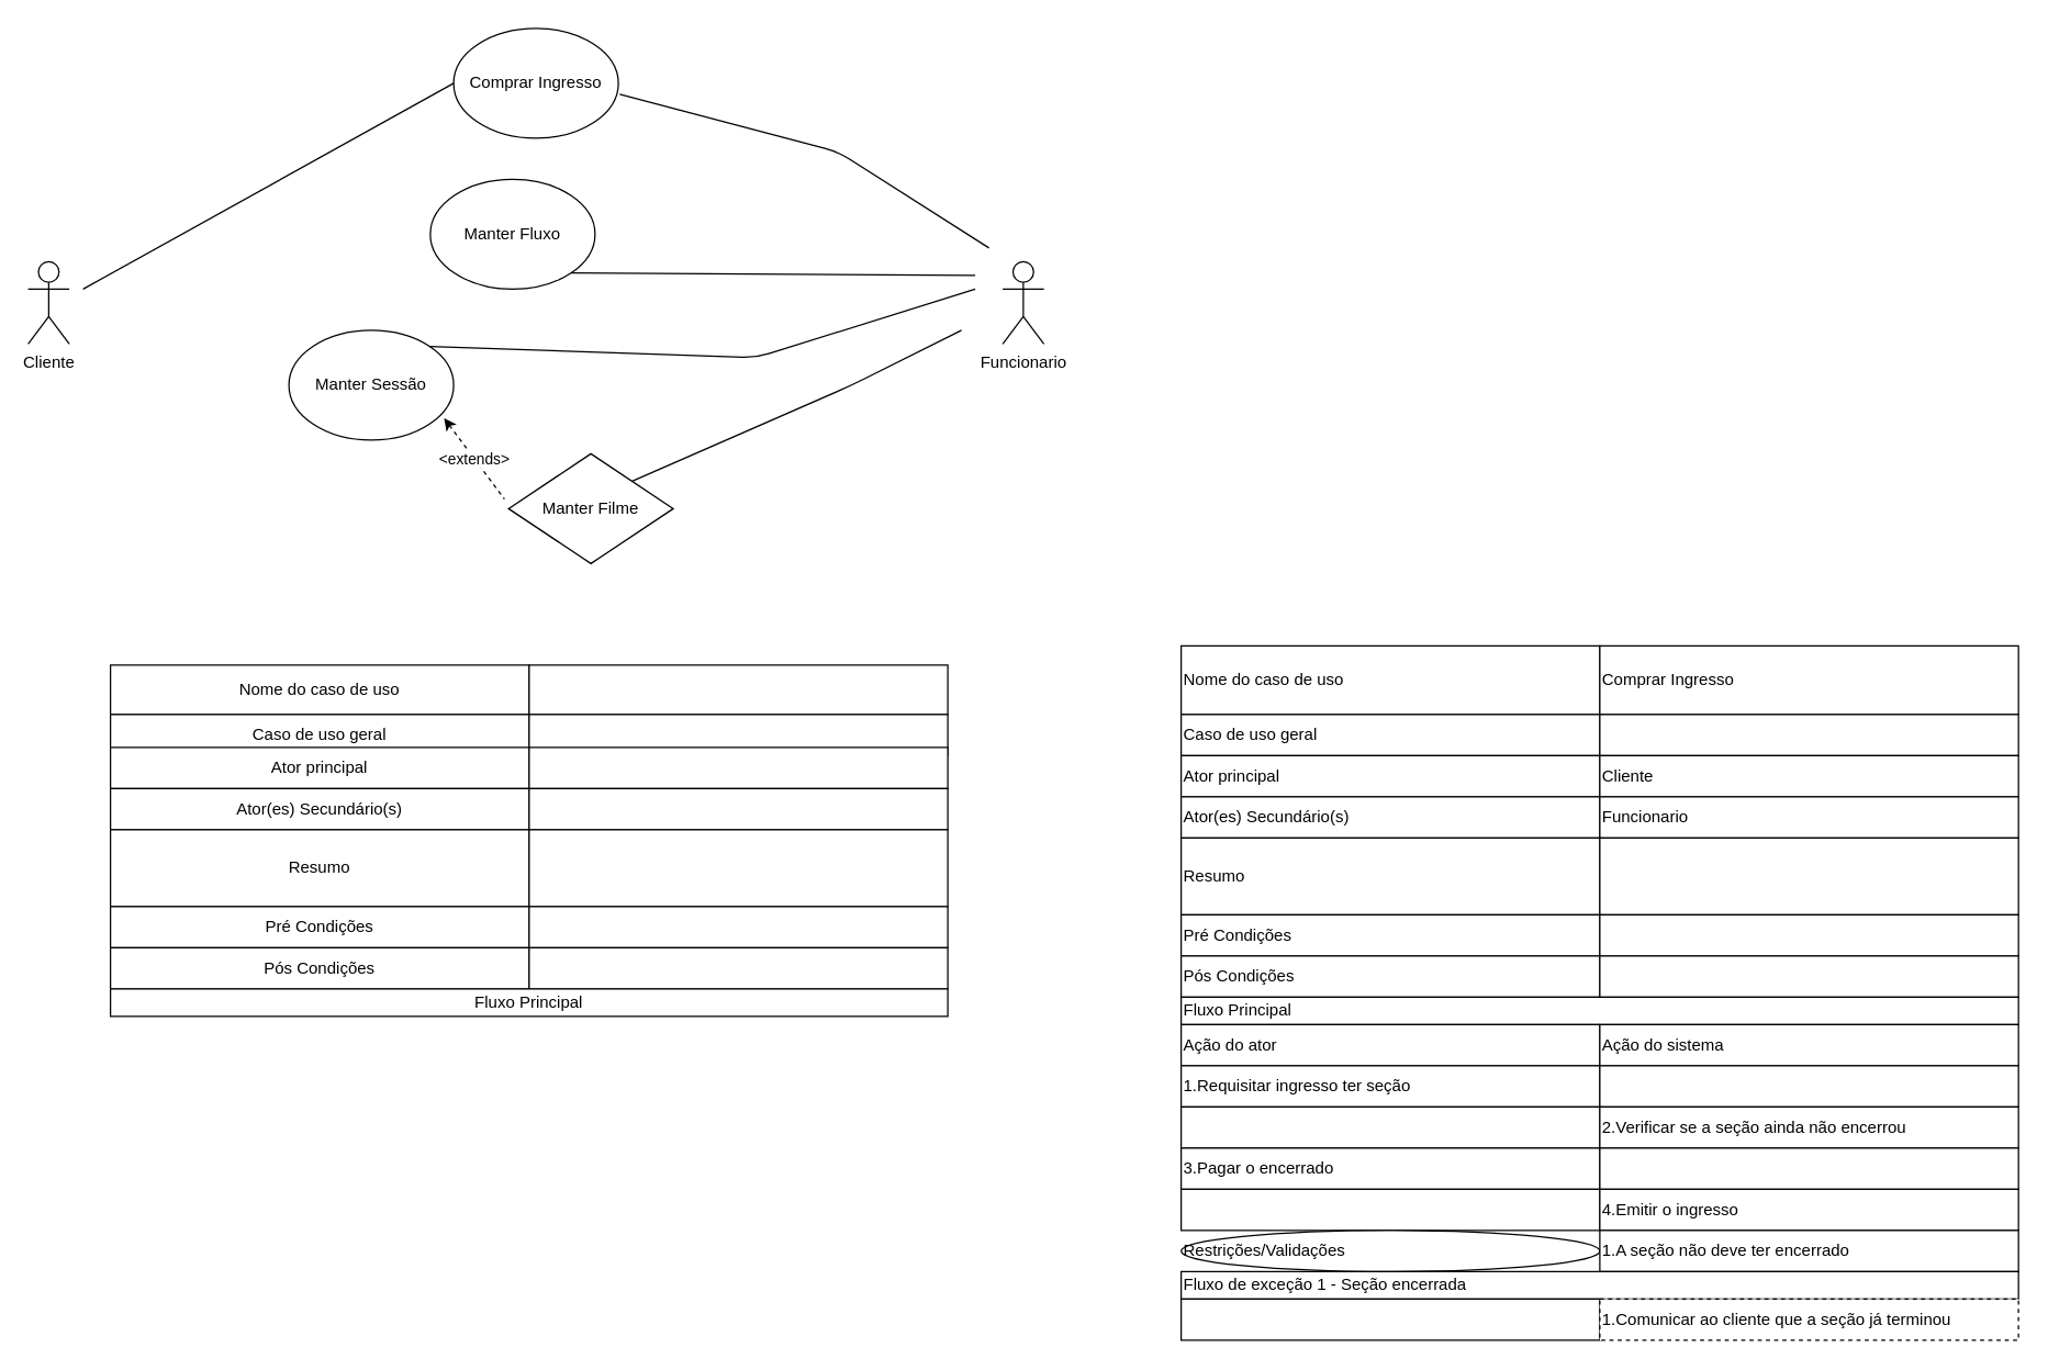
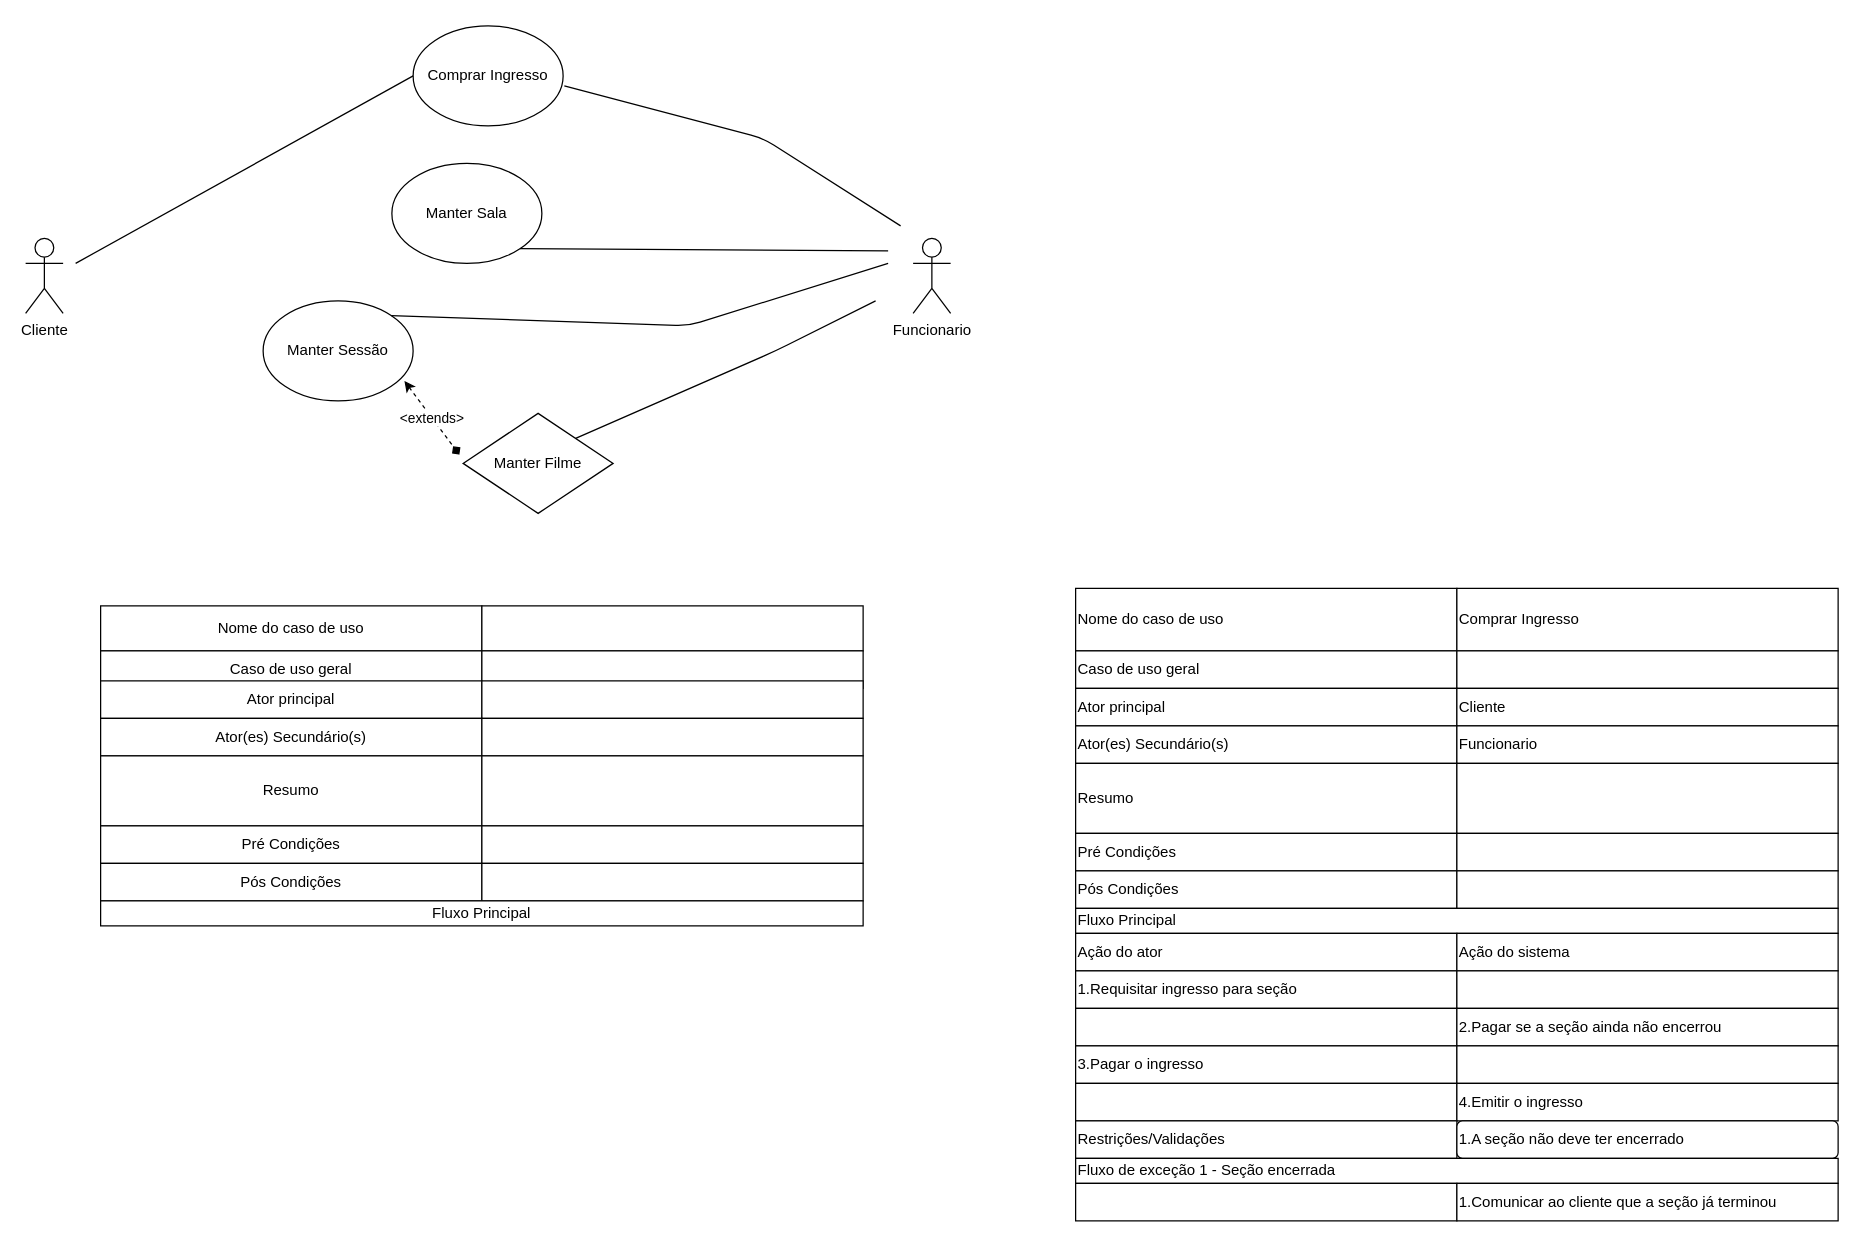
  <mxCell id="0" />
  <mxCell id="1" parent="0" />
  <mxCell id="2" value="Cliente" style="shape=umlActor;verticalLabelPosition=bottom;labelBackgroundColor=#ffffff;verticalAlign=top;html=1;outlineConnect=0;" vertex="1" parent="1"><mxGeometry x="20" y="190" width="30" height="60" as="geometry" /></mxCell>
  <mxCell id="3" value="Funcionario" style="shape=umlActor;verticalLabelPosition=bottom;labelBackgroundColor=#ffffff;verticalAlign=top;html=1;outlineConnect=0;" vertex="1" parent="1"><mxGeometry x="730" y="190" width="30" height="60" as="geometry" /></mxCell>
  <mxCell id="4" value="Comprar Ingresso" style="ellipse;whiteSpace=wrap;html=1;" vertex="1" parent="1"><mxGeometry x="330" y="20" width="120" height="80" as="geometry" /></mxCell>
  <mxCell id="5" value="" style="endArrow=none;html=1;entryX=0;entryY=0.5;entryDx=0;entryDy=0;" edge="1" parent="1" target="4"><mxGeometry width="50" height="50" relative="1" as="geometry"><mxPoint x="60" y="210" as="sourcePoint" /><mxPoint x="310" y="210" as="targetPoint" /></mxGeometry></mxCell>
  <mxCell id="6" value="" style="endArrow=none;html=1;exitX=1.008;exitY=0.6;exitDx=0;exitDy=0;exitPerimeter=0;" edge="1" parent="1" source="4"><mxGeometry width="50" height="50" relative="1" as="geometry"><mxPoint x="455" y="230" as="sourcePoint" /><mxPoint x="720" y="180" as="targetPoint" /><Array as="points"><mxPoint x="610" y="110" /></Array></mxGeometry></mxCell>
- <mxCell id="7" value="Manter Fluxo" style="ellipse;whiteSpace=wrap;html=1;" vertex="1" parent="1"><mxGeometry x="313" y="130" width="120" height="80" as="geometry" /></mxCell>
+ <mxCell id="7" value="Manter Sala" style="ellipse;whiteSpace=wrap;html=1;" vertex="1" parent="1"><mxGeometry x="313" y="130" width="120" height="80" as="geometry" /></mxCell>
  <mxCell id="8" value="" style="endArrow=none;html=1;exitX=1;exitY=1;exitDx=0;exitDy=0;" edge="1" parent="1" source="7"><mxGeometry width="50" height="50" relative="1" as="geometry"><mxPoint x="630" y="210" as="sourcePoint" /><mxPoint x="710" y="200" as="targetPoint" /></mxGeometry></mxCell>
  <mxCell id="9" value="Manter Filme" style="rhombus;whiteSpace=wrap;html=1;" vertex="1" parent="1"><mxGeometry x="370" y="330" width="120" height="80" as="geometry" /></mxCell>
  <mxCell id="10" value="" style="endArrow=none;html=1;exitX=1;exitY=0;exitDx=0;exitDy=0;" edge="1" parent="1" source="9"><mxGeometry width="50" height="50" relative="1" as="geometry"><mxPoint x="660" y="300" as="sourcePoint" /><mxPoint x="700" y="240" as="targetPoint" /><Array as="points"><mxPoint x="620" y="280" /></Array></mxGeometry></mxCell>
  <mxCell id="11" value="Manter Sessão" style="ellipse;whiteSpace=wrap;html=1;" vertex="1" parent="1"><mxGeometry x="210" y="240" width="120" height="80" as="geometry" /></mxCell>
  <mxCell id="12" value="" style="endArrow=none;html=1;exitX=1;exitY=0;exitDx=0;exitDy=0;" edge="1" parent="1" source="11"><mxGeometry width="50" height="50" relative="1" as="geometry"><mxPoint x="540" y="430" as="sourcePoint" /><mxPoint x="710" y="210" as="targetPoint" /><Array as="points"><mxPoint x="550" y="260" /></Array></mxGeometry></mxCell>
- <mxCell id="13" value="&amp;lt;extends&amp;gt;" style="endArrow=none;dashed=1;html=1;entryX=-0.025;entryY=0.413;entryDx=0;entryDy=0;entryPerimeter=0;exitX=0.942;exitY=0.8;exitDx=0;exitDy=0;exitPerimeter=0;startArrow=classic;startFill=1;" edge="1" parent="1" source="11" target="9"><mxGeometry width="50" height="50" relative="1" as="geometry"><mxPoint x="305" y="430" as="sourcePoint" /><mxPoint x="355" y="380" as="targetPoint" /></mxGeometry></mxCell>
+ <mxCell id="13" value="&amp;lt;extends&amp;gt;" style="endArrow=diamond;dashed=1;html=1;entryX=-0.025;entryY=0.413;entryDx=0;entryDy=0;entryPerimeter=0;exitX=0.942;exitY=0.8;exitDx=0;exitDy=0;exitPerimeter=0;startArrow=classic;startFill=1;" edge="1" parent="1" source="11" target="9"><mxGeometry width="50" height="50" relative="1" as="geometry"><mxPoint x="305" y="430" as="sourcePoint" /><mxPoint x="355" y="380" as="targetPoint" /></mxGeometry></mxCell>
  <mxCell id="14" value="" style="group" vertex="1" connectable="0" parent="1"><mxGeometry x="80" y="484" width="610" height="36" as="geometry" /></mxCell>
  <mxCell id="15" value="Nome do caso de uso" style="rounded=0;whiteSpace=wrap;html=1;" vertex="1" parent="14"><mxGeometry width="305" height="36" as="geometry" /></mxCell>
  <mxCell id="16" value="" style="rounded=0;whiteSpace=wrap;html=1;" vertex="1" parent="14"><mxGeometry x="305" width="305" height="36" as="geometry" /></mxCell>
  <mxCell id="17" value="" style="group" vertex="1" connectable="0" parent="1"><mxGeometry x="80" y="520" width="610" height="30" as="geometry" /></mxCell>
  <mxCell id="18" value="Caso de uso geral" style="rounded=0;whiteSpace=wrap;html=1;" vertex="1" parent="17"><mxGeometry width="305" height="30" as="geometry" /></mxCell>
  <mxCell id="19" value="" style="rounded=0;whiteSpace=wrap;html=1;" vertex="1" parent="17"><mxGeometry x="305" width="305" height="30" as="geometry" /></mxCell>
  <mxCell id="20" value="" style="group" vertex="1" connectable="0" parent="1"><mxGeometry x="80" y="544" width="610" height="30" as="geometry" /></mxCell>
  <mxCell id="21" value="Ator principal" style="rounded=0;whiteSpace=wrap;html=1;" vertex="1" parent="20"><mxGeometry width="305" height="30" as="geometry" /></mxCell>
  <mxCell id="22" value="" style="rounded=0;whiteSpace=wrap;html=1;" vertex="1" parent="20"><mxGeometry x="305" width="305" height="30" as="geometry" /></mxCell>
  <mxCell id="23" value="" style="group" vertex="1" connectable="0" parent="1"><mxGeometry x="80" y="574" width="610" height="30" as="geometry" /></mxCell>
  <mxCell id="24" value="Ator(es) Secundário(s)" style="rounded=0;whiteSpace=wrap;html=1;" vertex="1" parent="23"><mxGeometry width="305" height="30" as="geometry" /></mxCell>
  <mxCell id="25" value="" style="rounded=0;whiteSpace=wrap;html=1;" vertex="1" parent="23"><mxGeometry x="305" width="305" height="30" as="geometry" /></mxCell>
  <mxCell id="26" value="" style="group" vertex="1" connectable="0" parent="1"><mxGeometry x="80" y="604" width="610" height="56" as="geometry" /></mxCell>
  <mxCell id="27" value="Resumo" style="rounded=0;whiteSpace=wrap;html=1;" vertex="1" parent="26"><mxGeometry width="305" height="56" as="geometry" /></mxCell>
  <mxCell id="28" value="" style="rounded=0;whiteSpace=wrap;html=1;" vertex="1" parent="26"><mxGeometry x="305" width="305" height="56" as="geometry" /></mxCell>
  <mxCell id="29" value="" style="group" vertex="1" connectable="0" parent="1"><mxGeometry x="80" y="660" width="610" height="30" as="geometry" /></mxCell>
  <mxCell id="30" value="Pré Condições" style="rounded=0;whiteSpace=wrap;html=1;" vertex="1" parent="29"><mxGeometry width="305" height="30" as="geometry" /></mxCell>
  <mxCell id="31" value="" style="rounded=0;whiteSpace=wrap;html=1;" vertex="1" parent="29"><mxGeometry x="305" width="305" height="30" as="geometry" /></mxCell>
  <mxCell id="32" value="" style="group" vertex="1" connectable="0" parent="1"><mxGeometry x="80" y="690" width="610" height="30" as="geometry" /></mxCell>
  <mxCell id="33" value="Pós Condições" style="rounded=0;whiteSpace=wrap;html=1;" vertex="1" parent="32"><mxGeometry width="305" height="30" as="geometry" /></mxCell>
  <mxCell id="34" value="" style="rounded=0;whiteSpace=wrap;html=1;" vertex="1" parent="32"><mxGeometry x="305" width="305" height="30" as="geometry" /></mxCell>
  <mxCell id="35" value="Fluxo Principal" style="rounded=0;whiteSpace=wrap;html=1;" vertex="1" parent="1"><mxGeometry x="80" y="720" width="610" height="20" as="geometry" /></mxCell>
  <mxCell id="36" value="" style="group;align=left;" vertex="1" connectable="0" parent="1"><mxGeometry x="860" y="470" width="610" height="50" as="geometry" /></mxCell>
  <mxCell id="37" value="Nome do caso de uso" style="rounded=0;whiteSpace=wrap;html=1;align=left;" vertex="1" parent="36"><mxGeometry width="305" height="50" as="geometry" /></mxCell>
  <mxCell id="38" value="Comprar Ingresso" style="rounded=0;whiteSpace=wrap;html=1;align=left;" vertex="1" parent="36"><mxGeometry x="305" width="305" height="50" as="geometry" /></mxCell>
  <mxCell id="39" value="" style="group;align=left;" vertex="1" connectable="0" parent="1"><mxGeometry x="860" y="520" width="610" height="30" as="geometry" /></mxCell>
  <mxCell id="40" value="Caso de uso geral" style="rounded=0;whiteSpace=wrap;html=1;align=left;" vertex="1" parent="39"><mxGeometry width="305" height="30" as="geometry" /></mxCell>
  <mxCell id="41" value="" style="rounded=0;whiteSpace=wrap;html=1;align=left;" vertex="1" parent="39"><mxGeometry x="305" width="305" height="30" as="geometry" /></mxCell>
  <mxCell id="42" value="" style="group;align=left;" vertex="1" connectable="0" parent="1"><mxGeometry x="860" y="550" width="610" height="30" as="geometry" /></mxCell>
  <mxCell id="43" value="Ator principal" style="rounded=0;whiteSpace=wrap;html=1;align=left;" vertex="1" parent="42"><mxGeometry width="305" height="30" as="geometry" /></mxCell>
  <mxCell id="44" value="Cliente" style="rounded=0;whiteSpace=wrap;html=1;align=left;" vertex="1" parent="42"><mxGeometry x="305" width="305" height="30" as="geometry" /></mxCell>
  <mxCell id="45" value="" style="group;align=left;" vertex="1" connectable="0" parent="1"><mxGeometry x="860" y="580" width="610" height="30" as="geometry" /></mxCell>
  <mxCell id="46" value="Ator(es) Secundário(s)" style="rounded=0;whiteSpace=wrap;html=1;align=left;" vertex="1" parent="45"><mxGeometry width="305" height="30" as="geometry" /></mxCell>
  <mxCell id="47" value="Funcionario" style="rounded=0;whiteSpace=wrap;html=1;align=left;" vertex="1" parent="45"><mxGeometry x="305" width="305" height="30" as="geometry" /></mxCell>
  <mxCell id="48" value="'C" style="group;align=left;" vertex="1" connectable="0" parent="1"><mxGeometry x="860" y="610" width="610" height="56" as="geometry" /></mxCell>
  <mxCell id="49" value="Resumo" style="rounded=0;whiteSpace=wrap;html=1;align=left;" vertex="1" parent="48"><mxGeometry width="305" height="56" as="geometry" /></mxCell>
  <mxCell id="50" value="" style="rounded=0;whiteSpace=wrap;html=1;align=left;" vertex="1" parent="48"><mxGeometry x="305" width="305" height="56" as="geometry" /></mxCell>
  <mxCell id="51" value="" style="group;align=left;" vertex="1" connectable="0" parent="1"><mxGeometry x="860" y="666" width="610" height="30" as="geometry" /></mxCell>
  <mxCell id="52" value="Pré Condições" style="rounded=0;whiteSpace=wrap;html=1;align=left;" vertex="1" parent="51"><mxGeometry width="305" height="30" as="geometry" /></mxCell>
  <mxCell id="53" value="" style="rounded=0;whiteSpace=wrap;html=1;align=left;" vertex="1" parent="51"><mxGeometry x="305" width="305" height="30" as="geometry" /></mxCell>
  <mxCell id="54" value="" style="group;align=left;" vertex="1" connectable="0" parent="1"><mxGeometry x="860" y="696" width="610" height="30" as="geometry" /></mxCell>
  <mxCell id="55" value="Pós Condições" style="rounded=0;whiteSpace=wrap;html=1;align=left;" vertex="1" parent="54"><mxGeometry width="305" height="30" as="geometry" /></mxCell>
  <mxCell id="56" value="" style="rounded=0;whiteSpace=wrap;html=1;align=left;" vertex="1" parent="54"><mxGeometry x="305" width="305" height="30" as="geometry" /></mxCell>
  <mxCell id="57" value="Fluxo Principal" style="rounded=0;whiteSpace=wrap;html=1;align=left;" vertex="1" parent="1"><mxGeometry x="860" y="726" width="610" height="20" as="geometry" /></mxCell>
  <mxCell id="58" value="" style="group;align=left;" vertex="1" connectable="0" parent="1"><mxGeometry x="860" y="746" width="610" height="30" as="geometry" /></mxCell>
  <mxCell id="59" value="Ação do ator" style="rounded=0;whiteSpace=wrap;html=1;align=left;" vertex="1" parent="58"><mxGeometry width="305" height="30" as="geometry" /></mxCell>
  <mxCell id="60" value="Ação do sistema" style="rounded=0;whiteSpace=wrap;html=1;align=left;" vertex="1" parent="58"><mxGeometry x="305" width="305" height="30" as="geometry" /></mxCell>
  <mxCell id="61" value="" style="group;align=left;" vertex="1" connectable="0" parent="1"><mxGeometry x="860" y="776" width="610" height="30" as="geometry" /></mxCell>
- <mxCell id="62" value="1.Requisitar ingresso ter seção" style="rounded=0;whiteSpace=wrap;html=1;align=left;" vertex="1" parent="61"><mxGeometry width="305" height="30" as="geometry" /></mxCell>
+ <mxCell id="62" value="1.Requisitar ingresso para seção" style="rounded=0;whiteSpace=wrap;html=1;align=left;" vertex="1" parent="61"><mxGeometry width="305" height="30" as="geometry" /></mxCell>
  <mxCell id="63" value="" style="rounded=0;whiteSpace=wrap;html=1;align=left;" vertex="1" parent="61"><mxGeometry x="305" width="305" height="30" as="geometry" /></mxCell>
  <mxCell id="64" value="" style="group;align=left;" vertex="1" connectable="0" parent="1"><mxGeometry x="860" y="806" width="610" height="30" as="geometry" /></mxCell>
  <mxCell id="65" value="" style="rounded=0;whiteSpace=wrap;html=1;align=left;" vertex="1" parent="64"><mxGeometry width="305" height="30" as="geometry" /></mxCell>
- <mxCell id="66" value="2.Verificar se a seção ainda não encerrou" style="rounded=0;whiteSpace=wrap;html=1;align=left;" vertex="1" parent="64"><mxGeometry x="305" width="305" height="30" as="geometry" /></mxCell>
+ <mxCell id="66" value="2.Pagar se a seção ainda não encerrou" style="rounded=0;whiteSpace=wrap;html=1;align=left;" vertex="1" parent="64"><mxGeometry x="305" width="305" height="30" as="geometry" /></mxCell>
  <mxCell id="67" value="" style="group;align=left;" vertex="1" connectable="0" parent="1"><mxGeometry x="860" y="836" width="610" height="30" as="geometry" /></mxCell>
- <mxCell id="68" value="3.Pagar o encerrado" style="rounded=0;whiteSpace=wrap;html=1;align=left;" vertex="1" parent="67"><mxGeometry width="305" height="30" as="geometry" /></mxCell>
+ <mxCell id="68" value="3.Pagar o ingresso" style="rounded=0;whiteSpace=wrap;html=1;align=left;" vertex="1" parent="67"><mxGeometry width="305" height="30" as="geometry" /></mxCell>
  <mxCell id="69" value="" style="rounded=0;whiteSpace=wrap;html=1;align=left;" vertex="1" parent="67"><mxGeometry x="305" width="305" height="30" as="geometry" /></mxCell>
  <mxCell id="70" value="" style="group;align=left;" vertex="1" connectable="0" parent="1"><mxGeometry x="860" y="866" width="610" height="30" as="geometry" /></mxCell>
  <mxCell id="71" value="" style="rounded=0;whiteSpace=wrap;html=1;align=left;" vertex="1" parent="70"><mxGeometry width="305" height="30" as="geometry" /></mxCell>
  <mxCell id="72" value="4.Emitir o ingresso" style="rounded=0;whiteSpace=wrap;html=1;align=left;" vertex="1" parent="70"><mxGeometry x="305" width="305" height="30" as="geometry" /></mxCell>
  <mxCell id="73" value="" style="group;align=left;" vertex="1" connectable="0" parent="1"><mxGeometry x="860" y="896" width="610" height="30" as="geometry" /></mxCell>
- <mxCell id="74" value="Restrições/Validações" style="ellipse;whiteSpace=wrap;html=1;align=left;" vertex="1" parent="73"><mxGeometry width="305" height="30" as="geometry" /></mxCell>
- <mxCell id="75" value="1.A seção não deve ter encerrado" style="rounded=0;whiteSpace=wrap;html=1;align=left;" vertex="1" parent="73"><mxGeometry x="305" width="305" height="30" as="geometry" /></mxCell>
+ <mxCell id="74" value="Restrições/Validações" style="rounded=0;whiteSpace=wrap;html=1;align=left;" vertex="1" parent="73"><mxGeometry width="305" height="30" as="geometry" /></mxCell>
+ <mxCell id="75" value="1.A seção não deve ter encerrado" style="whiteSpace=wrap;html=1;align=left;rounded=1;" vertex="1" parent="73"><mxGeometry x="305" width="305" height="30" as="geometry" /></mxCell>
  <mxCell id="76" value="Fluxo de exceção 1 - Seção encerrada&amp;nbsp;" style="rounded=0;whiteSpace=wrap;html=1;align=left;" vertex="1" parent="1"><mxGeometry x="860" y="926" width="610" height="20" as="geometry" /></mxCell>
  <mxCell id="77" value="" style="group;align=left;" vertex="1" connectable="0" parent="1"><mxGeometry x="860" y="946" width="610" height="30" as="geometry" /></mxCell>
  <mxCell id="78" value="" style="rounded=0;whiteSpace=wrap;html=1;align=left;" vertex="1" parent="77"><mxGeometry width="305" height="30" as="geometry" /></mxCell>
- <mxCell id="79" value="1.Comunicar ao cliente que a seção já terminou" style="rounded=0;whiteSpace=wrap;html=1;align=left;dashed=1;" vertex="1" parent="77"><mxGeometry x="305" width="305" height="30" as="geometry" /></mxCell>
+ <mxCell id="79" value="1.Comunicar ao cliente que a seção já terminou" style="rounded=0;whiteSpace=wrap;html=1;align=left;" vertex="1" parent="77"><mxGeometry x="305" width="305" height="30" as="geometry" /></mxCell>
